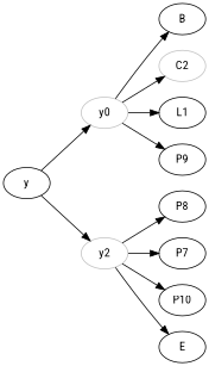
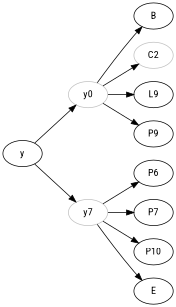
  digraph {
    fontname="Roboto Condensed"
    rankdir=LR
    node [fontname="Roboto Condensed"]
    edge [fontname="Roboto Condensed"]
    y [color=black]
    n2 [color=grey label=y0]
-   y2 [color=grey]
+   y2 [color=grey label=y7]
    B
    C2 [color=grey]
-   L1
+   L1 [label=L9]
    P9
-   P6 [label=P8]
+   P6
    P7
    P10
    E
    y -> n2
    y -> y2
    n2 -> B
    n2 -> C2
    n2 -> L1
    n2 -> P9
    y2 -> P6
    y2 -> P7
    y2 -> P10
    y2 -> E
  }
